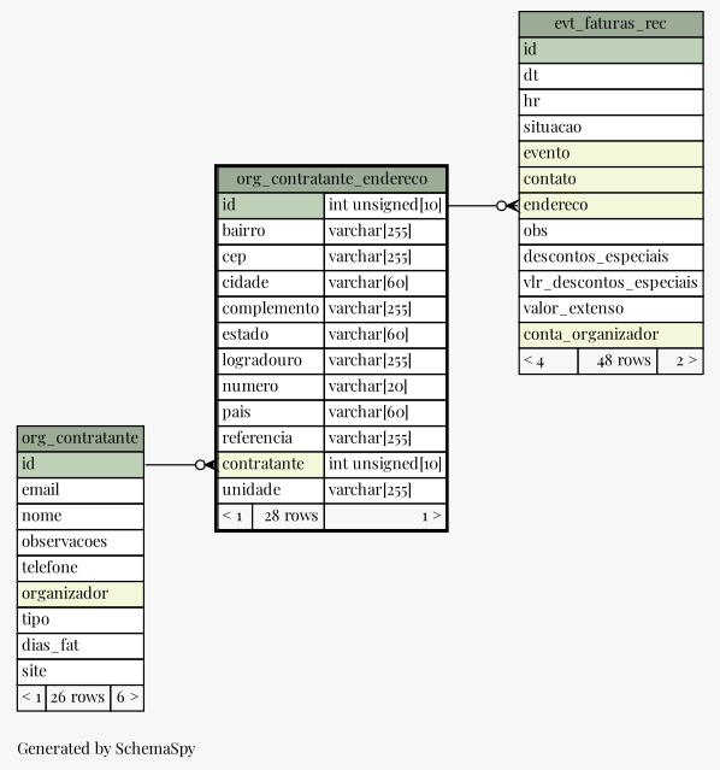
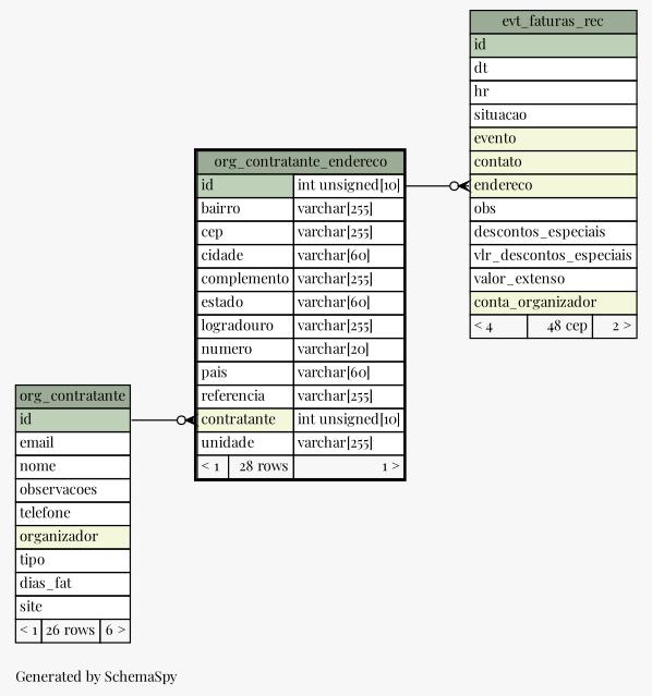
  digraph {
    bgcolor="#f7f7f7"
    fontname="Playfair Display"
    fontsize=11
    label="\nGenerated by SchemaSpy"
    labeljust=l
    nodesep=0.18
    rankdir=RL
    ranksep=0.46
    node [fontname="Playfair Display" fontsize=11 shape=plaintext]
    edge [arrowhead=none arrowsize=0.8 arrowtail=crowodot dir=back fontname="Playfair Display"]
-   n1 [label=<     <TABLE BORDER="0" CELLBORDER="1" CELLSPACING="0" BGCOLOR="#ffffff">       <TR><TD COLSPAN="3" BGCOLOR="#9bab96" ALIGN="CENTER">evt_faturas_rec</TD></TR>       <TR><TD PORT="id" COLSPAN="3" BGCOLOR="#bed1b8" ALIGN="LEFT">id</TD></TR>       <TR><TD PORT="dt" COLSPAN="3" ALIGN="LEFT">dt</TD></TR>       <TR><TD PORT="hr" COLSPAN="3" ALIGN="LEFT">hr</TD></TR>       <TR><TD PORT="situacao" COLSPAN="3" ALIGN="LEFT">situacao</TD></TR>       <TR><TD PORT="evento" COLSPAN="3" BGCOLOR="#f4f7da" ALIGN="LEFT">evento</TD></TR>       <TR><TD PORT="contato" COLSPAN="3" BGCOLOR="#f4f7da" ALIGN="LEFT">contato</TD></TR>       <TR><TD PORT="endereco" COLSPAN="3" BGCOLOR="#f4f7da" ALIGN="LEFT">endereco</TD></TR>       <TR><TD PORT="obs" COLSPAN="3" ALIGN="LEFT">obs</TD></TR>       <TR><TD PORT="descontos_especiais" COLSPAN="3" ALIGN="LEFT">descontos_especiais</TD></TR>       <TR><TD PORT="vlr_descontos_especiais" COLSPAN="3" ALIGN="LEFT">vlr_descontos_especiais</TD></TR>       <TR><TD PORT="valor_extenso" COLSPAN="3" ALIGN="LEFT">valor_extenso</TD></TR>       <TR><TD PORT="conta_organizador" COLSPAN="3" BGCOLOR="#f4f7da" ALIGN="LEFT">conta_organizador</TD></TR>       <TR><TD ALIGN="LEFT" BGCOLOR="#f7f7f7">&lt; 4</TD><TD ALIGN="RIGHT" BGCOLOR="#f7f7f7">48 rows</TD><TD ALIGN="RIGHT" BGCOLOR="#f7f7f7">2 &gt;</TD></TR>     </TABLE>>]
+   n1 [label=<     <TABLE BORDER="0" CELLBORDER="1" CELLSPACING="0" BGCOLOR="#ffffff">       <TR><TD COLSPAN="3" BGCOLOR="#9bab96" ALIGN="CENTER">evt_faturas_rec</TD></TR>       <TR><TD PORT="id" COLSPAN="3" BGCOLOR="#bed1b8" ALIGN="LEFT">id</TD></TR>       <TR><TD PORT="dt" COLSPAN="3" ALIGN="LEFT">dt</TD></TR>       <TR><TD PORT="hr" COLSPAN="3" ALIGN="LEFT">hr</TD></TR>       <TR><TD PORT="situacao" COLSPAN="3" ALIGN="LEFT">situacao</TD></TR>       <TR><TD PORT="evento" COLSPAN="3" BGCOLOR="#f4f7da" ALIGN="LEFT">evento</TD></TR>       <TR><TD PORT="contato" COLSPAN="3" BGCOLOR="#f4f7da" ALIGN="LEFT">contato</TD></TR>       <TR><TD PORT="endereco" COLSPAN="3" BGCOLOR="#f4f7da" ALIGN="LEFT">endereco</TD></TR>       <TR><TD PORT="obs" COLSPAN="3" ALIGN="LEFT">obs</TD></TR>       <TR><TD PORT="descontos_especiais" COLSPAN="3" ALIGN="LEFT">descontos_especiais</TD></TR>       <TR><TD PORT="vlr_descontos_especiais" COLSPAN="3" ALIGN="LEFT">vlr_descontos_especiais</TD></TR>       <TR><TD PORT="valor_extenso" COLSPAN="3" ALIGN="LEFT">valor_extenso</TD></TR>       <TR><TD PORT="conta_organizador" COLSPAN="3" BGCOLOR="#f4f7da" ALIGN="LEFT">conta_organizador</TD></TR>       <TR><TD ALIGN="LEFT" BGCOLOR="#f7f7f7">&lt; 4</TD><TD ALIGN="RIGHT" BGCOLOR="#f7f7f7">48 cep</TD><TD ALIGN="RIGHT" BGCOLOR="#f7f7f7">2 &gt;</TD></TR>     </TABLE>>]
    n2 [label=<     <TABLE BORDER="2" CELLBORDER="1" CELLSPACING="0" BGCOLOR="#ffffff">       <TR><TD COLSPAN="3" BGCOLOR="#9bab96" ALIGN="CENTER">org_contratante_endereco</TD></TR>       <TR><TD PORT="id" COLSPAN="2" BGCOLOR="#bed1b8" ALIGN="LEFT">id</TD><TD PORT="id.type" ALIGN="LEFT">int unsigned[10]</TD></TR>       <TR><TD PORT="bairro" COLSPAN="2" ALIGN="LEFT">bairro</TD><TD PORT="bairro.type" ALIGN="LEFT">varchar[255]</TD></TR>       <TR><TD PORT="cep" COLSPAN="2" ALIGN="LEFT">cep</TD><TD PORT="cep.type" ALIGN="LEFT">varchar[255]</TD></TR>       <TR><TD PORT="cidade" COLSPAN="2" ALIGN="LEFT">cidade</TD><TD PORT="cidade.type" ALIGN="LEFT">varchar[60]</TD></TR>       <TR><TD PORT="complemento" COLSPAN="2" ALIGN="LEFT">complemento</TD><TD PORT="complemento.type" ALIGN="LEFT">varchar[255]</TD></TR>       <TR><TD PORT="estado" COLSPAN="2" ALIGN="LEFT">estado</TD><TD PORT="estado.type" ALIGN="LEFT">varchar[60]</TD></TR>       <TR><TD PORT="logradouro" COLSPAN="2" ALIGN="LEFT">logradouro</TD><TD PORT="logradouro.type" ALIGN="LEFT">varchar[255]</TD></TR>       <TR><TD PORT="numero" COLSPAN="2" ALIGN="LEFT">numero</TD><TD PORT="numero.type" ALIGN="LEFT">varchar[20]</TD></TR>       <TR><TD PORT="pais" COLSPAN="2" ALIGN="LEFT">pais</TD><TD PORT="pais.type" ALIGN="LEFT">varchar[60]</TD></TR>       <TR><TD PORT="referencia" COLSPAN="2" ALIGN="LEFT">referencia</TD><TD PORT="referencia.type" ALIGN="LEFT">varchar[255]</TD></TR>       <TR><TD PORT="contratante" COLSPAN="2" BGCOLOR="#f4f7da" ALIGN="LEFT">contratante</TD><TD PORT="contratante.type" ALIGN="LEFT">int unsigned[10]</TD></TR>       <TR><TD PORT="unidade" COLSPAN="2" ALIGN="LEFT">unidade</TD><TD PORT="unidade.type" ALIGN="LEFT">varchar[255]</TD></TR>       <TR><TD ALIGN="LEFT" BGCOLOR="#f7f7f7">&lt; 1</TD><TD ALIGN="RIGHT" BGCOLOR="#f7f7f7">28 rows</TD><TD ALIGN="RIGHT" BGCOLOR="#f7f7f7">1 &gt;</TD></TR>     </TABLE>>]
    n3 [label=<     <TABLE BORDER="0" CELLBORDER="1" CELLSPACING="0" BGCOLOR="#ffffff">       <TR><TD COLSPAN="3" BGCOLOR="#9bab96" ALIGN="CENTER">org_contratante</TD></TR>       <TR><TD PORT="id" COLSPAN="3" BGCOLOR="#bed1b8" ALIGN="LEFT">id</TD></TR>       <TR><TD PORT="email" COLSPAN="3" ALIGN="LEFT">email</TD></TR>       <TR><TD PORT="nome" COLSPAN="3" ALIGN="LEFT">nome</TD></TR>       <TR><TD PORT="observacoes" COLSPAN="3" ALIGN="LEFT">observacoes</TD></TR>       <TR><TD PORT="telefone" COLSPAN="3" ALIGN="LEFT">telefone</TD></TR>       <TR><TD PORT="organizador" COLSPAN="3" BGCOLOR="#f4f7da" ALIGN="LEFT">organizador</TD></TR>       <TR><TD PORT="tipo" COLSPAN="3" ALIGN="LEFT">tipo</TD></TR>       <TR><TD PORT="dias_fat" COLSPAN="3" ALIGN="LEFT">dias_fat</TD></TR>       <TR><TD PORT="site" COLSPAN="3" ALIGN="LEFT">site</TD></TR>       <TR><TD ALIGN="LEFT" BGCOLOR="#f7f7f7">&lt; 1</TD><TD ALIGN="RIGHT" BGCOLOR="#f7f7f7">26 rows</TD><TD ALIGN="RIGHT" BGCOLOR="#f7f7f7">6 &gt;</TD></TR>     </TABLE>>]
    n1 -> n2 [headport="id.type:e" tailport="endereco:w"]
    n2 -> n3 [headport="id:e" tailport="contratante:w"]
  }
